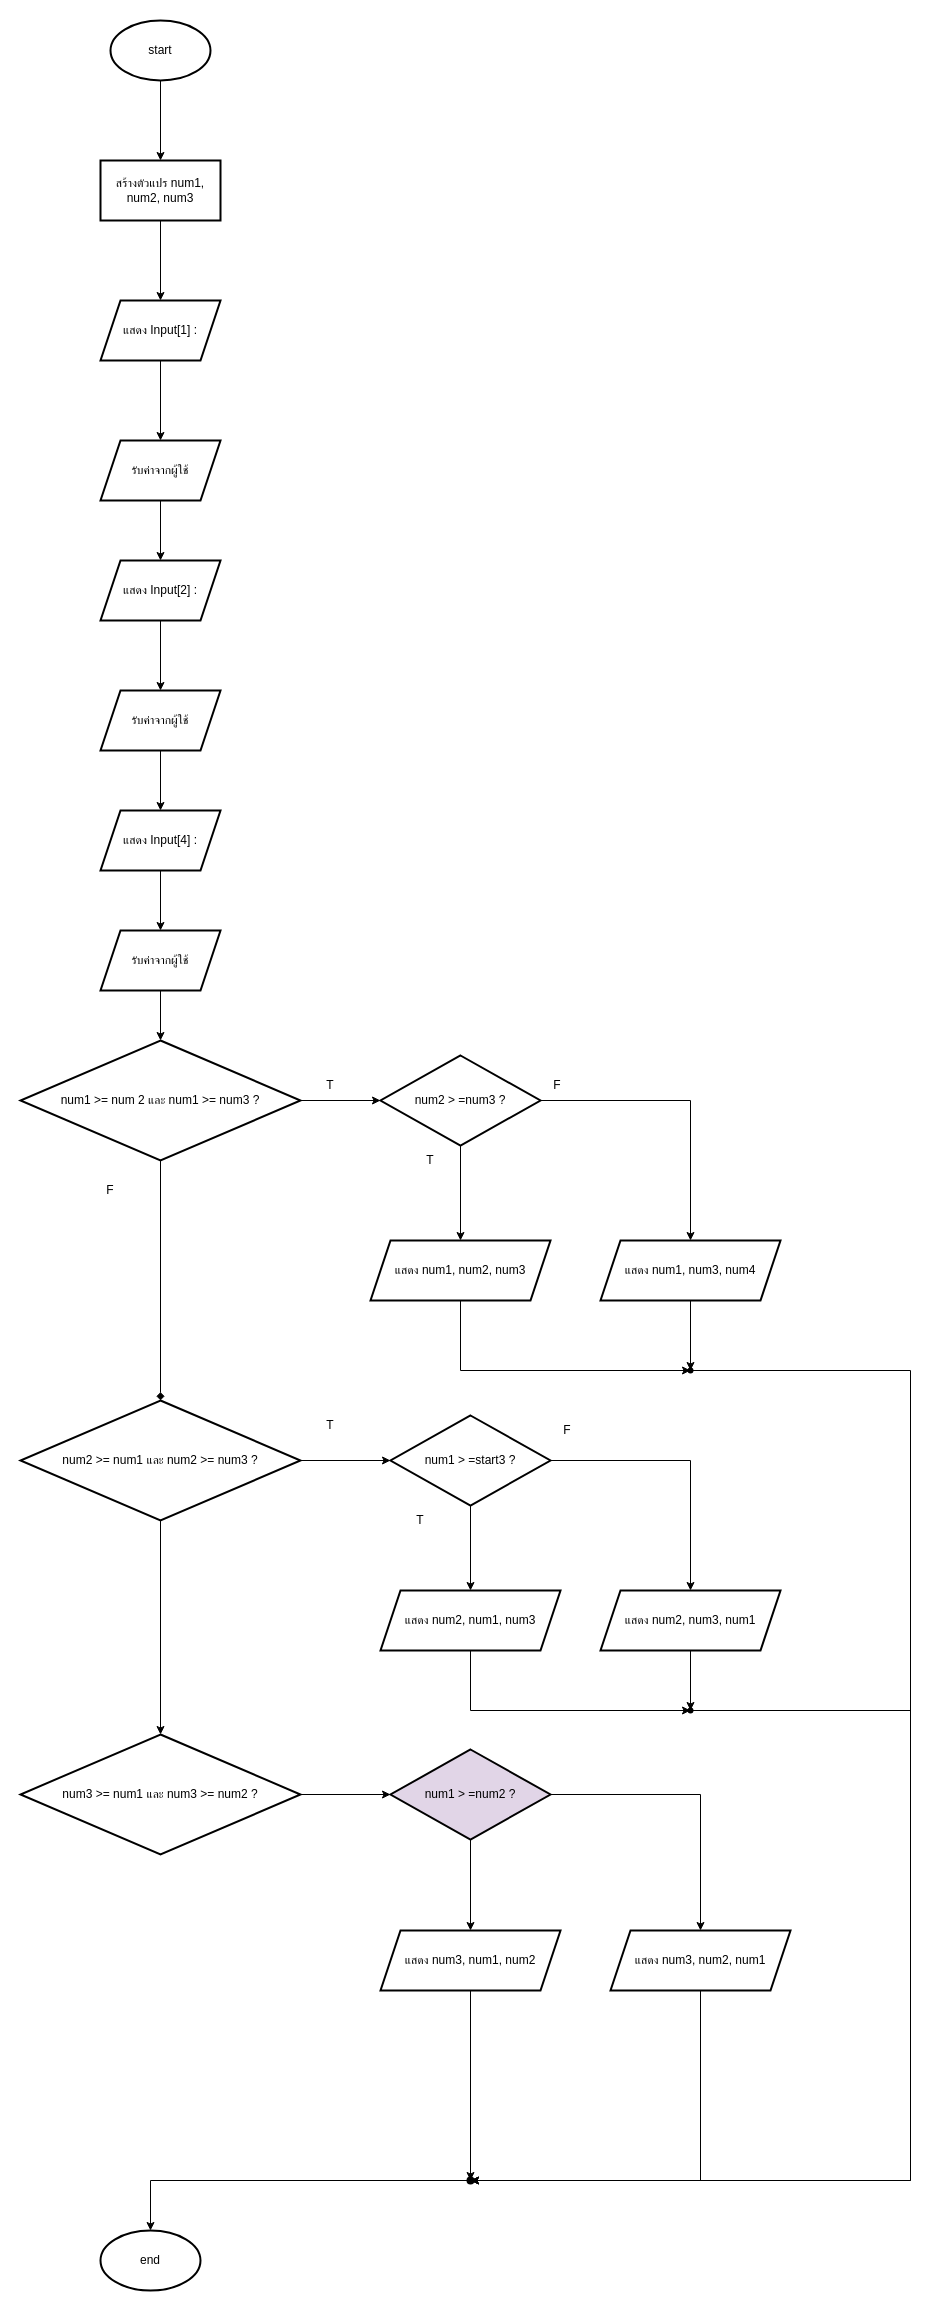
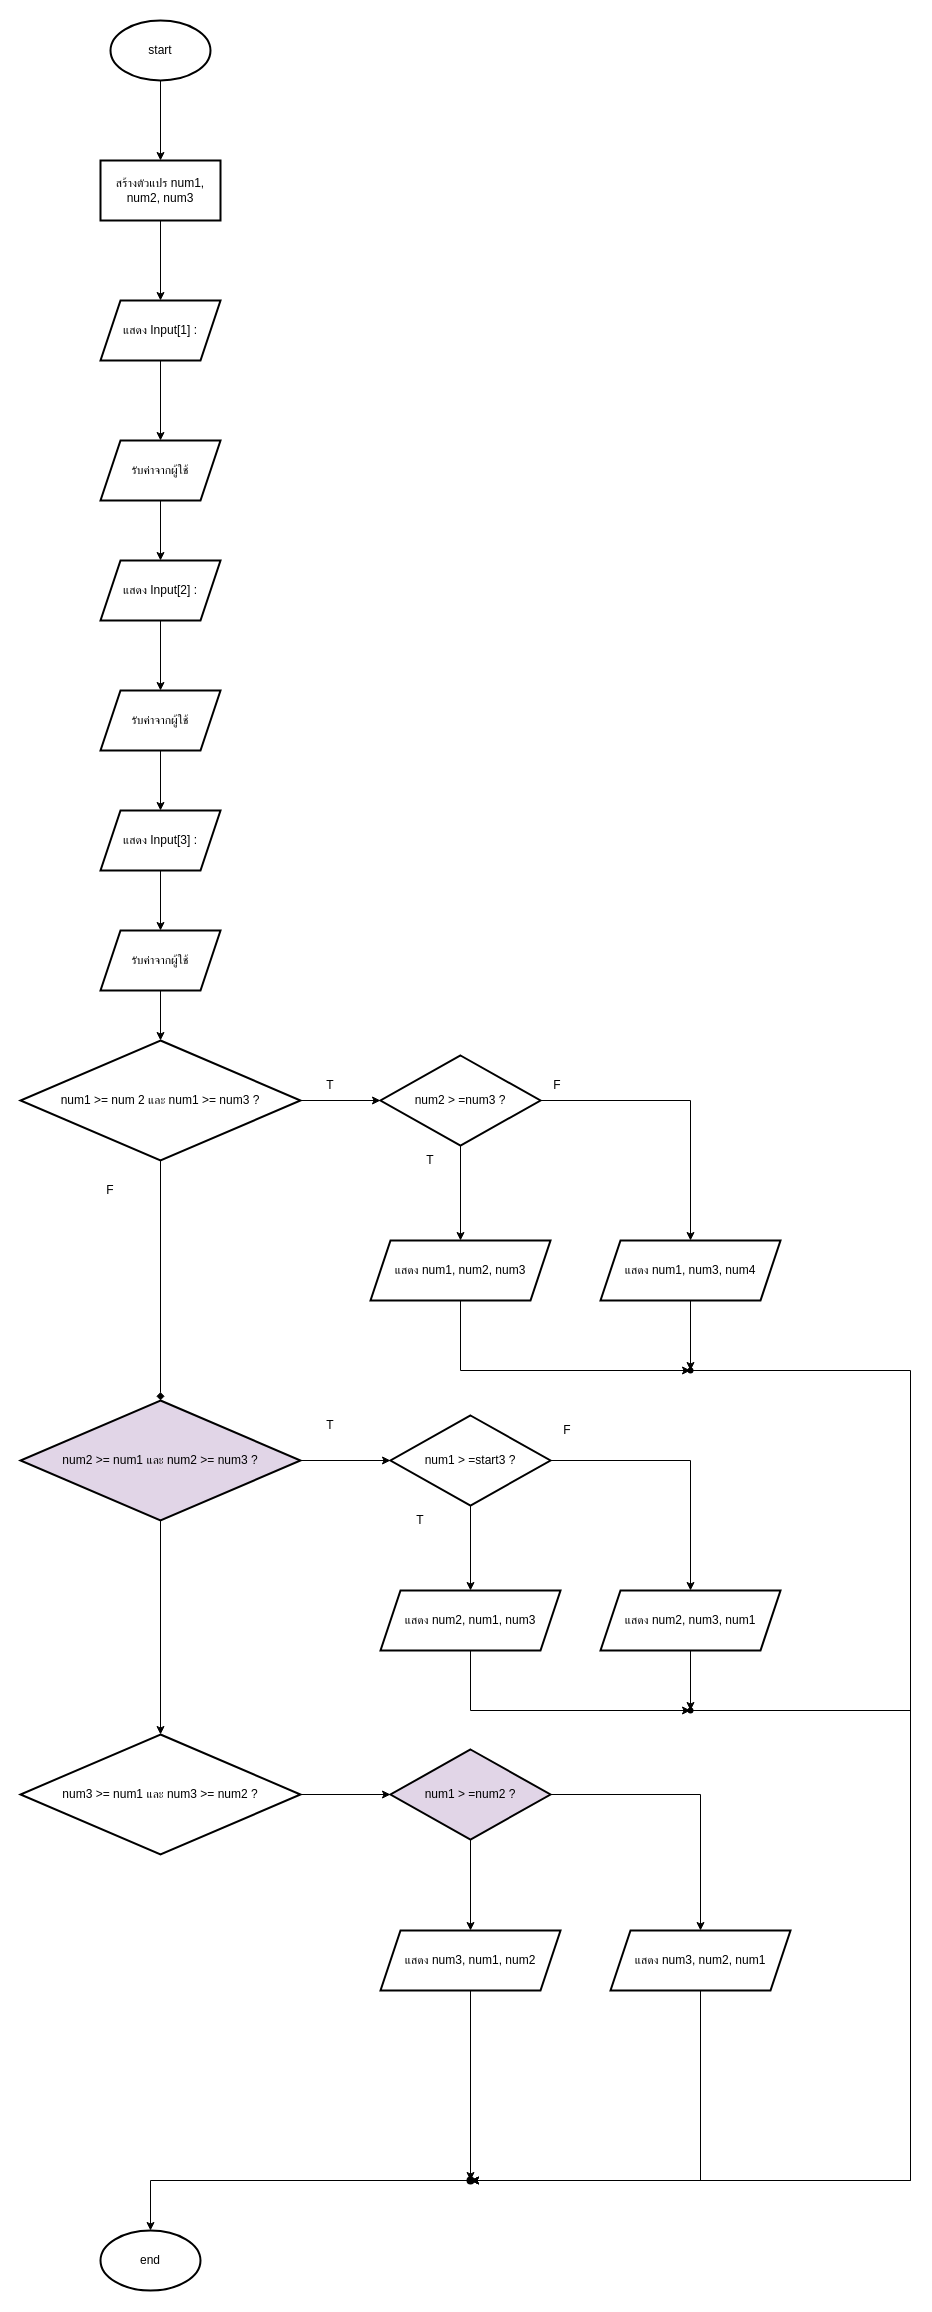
  <mxCell id="0" />
  <mxCell id="1" parent="0" />
  <mxCell id="2" value="" style="edgeStyle=orthogonalEdgeStyle;rounded=0;orthogonalLoop=1;jettySize=auto;html=1;" edge="1" parent="1" source="3" target="5"><mxGeometry relative="1" as="geometry" /></mxCell>
  <mxCell id="3" value="start" style="strokeWidth=2;html=1;shape=mxgraph.flowchart.start_1;whiteSpace=wrap;" vertex="1" parent="1"><mxGeometry x="110" y="20" width="100" height="60" as="geometry" /></mxCell>
  <mxCell id="4" value="" style="edgeStyle=orthogonalEdgeStyle;rounded=0;orthogonalLoop=1;jettySize=auto;html=1;" edge="1" parent="1" source="5" target="7"><mxGeometry relative="1" as="geometry" /></mxCell>
  <mxCell id="5" value="สร้างตัวแปร num1, num2, num3" style="whiteSpace=wrap;html=1;strokeWidth=2;" vertex="1" parent="1"><mxGeometry x="100" y="160" width="120" height="60" as="geometry" /></mxCell>
  <mxCell id="6" value="" style="edgeStyle=orthogonalEdgeStyle;rounded=0;orthogonalLoop=1;jettySize=auto;html=1;" edge="1" parent="1" source="7" target="9"><mxGeometry relative="1" as="geometry" /></mxCell>
  <mxCell id="7" value="แสดง Input[1] :" style="shape=parallelogram;perimeter=parallelogramPerimeter;whiteSpace=wrap;html=1;fixedSize=1;strokeWidth=2;" vertex="1" parent="1"><mxGeometry x="100" y="300" width="120" height="60" as="geometry" /></mxCell>
  <mxCell id="8" value="" style="edgeStyle=orthogonalEdgeStyle;rounded=0;orthogonalLoop=1;jettySize=auto;html=1;" edge="1" parent="1" source="9" target="11"><mxGeometry relative="1" as="geometry" /></mxCell>
  <mxCell id="9" value="รับค่าจากผู้ใช้" style="shape=parallelogram;perimeter=parallelogramPerimeter;whiteSpace=wrap;html=1;fixedSize=1;strokeWidth=2;" vertex="1" parent="1"><mxGeometry x="100" y="440" width="120" height="60" as="geometry" /></mxCell>
  <mxCell id="10" value="" style="edgeStyle=orthogonalEdgeStyle;rounded=0;orthogonalLoop=1;jettySize=auto;html=1;" edge="1" parent="1" source="11" target="13"><mxGeometry relative="1" as="geometry" /></mxCell>
  <mxCell id="11" value="แสดง Input[2] :" style="shape=parallelogram;perimeter=parallelogramPerimeter;whiteSpace=wrap;html=1;fixedSize=1;strokeWidth=2;" vertex="1" parent="1"><mxGeometry x="100" y="560" width="120" height="60" as="geometry" /></mxCell>
  <mxCell id="12" value="" style="edgeStyle=orthogonalEdgeStyle;rounded=0;orthogonalLoop=1;jettySize=auto;html=1;" edge="1" parent="1" source="13" target="15"><mxGeometry relative="1" as="geometry" /></mxCell>
  <mxCell id="13" value="รับค่าจากผู้ใช้" style="shape=parallelogram;perimeter=parallelogramPerimeter;whiteSpace=wrap;html=1;fixedSize=1;strokeWidth=2;" vertex="1" parent="1"><mxGeometry x="100" y="690" width="120" height="60" as="geometry" /></mxCell>
  <mxCell id="14" value="" style="edgeStyle=orthogonalEdgeStyle;rounded=0;orthogonalLoop=1;jettySize=auto;html=1;" edge="1" parent="1" source="15" target="17"><mxGeometry relative="1" as="geometry" /></mxCell>
- <mxCell id="15" value="แสดง Input[4] :" style="shape=parallelogram;perimeter=parallelogramPerimeter;whiteSpace=wrap;html=1;fixedSize=1;strokeWidth=2;" vertex="1" parent="1"><mxGeometry x="100" y="810" width="120" height="60" as="geometry" /></mxCell>
+ <mxCell id="15" value="แสดง Input[3] :" style="shape=parallelogram;perimeter=parallelogramPerimeter;whiteSpace=wrap;html=1;fixedSize=1;strokeWidth=2;" vertex="1" parent="1"><mxGeometry x="100" y="810" width="120" height="60" as="geometry" /></mxCell>
  <mxCell id="16" value="" style="edgeStyle=orthogonalEdgeStyle;rounded=0;orthogonalLoop=1;jettySize=auto;html=1;" edge="1" parent="1" source="17" target="20"><mxGeometry relative="1" as="geometry" /></mxCell>
  <mxCell id="17" value="รับค่าจากผู้ใช้" style="shape=parallelogram;perimeter=parallelogramPerimeter;whiteSpace=wrap;html=1;fixedSize=1;strokeWidth=2;" vertex="1" parent="1"><mxGeometry x="100" y="930" width="120" height="60" as="geometry" /></mxCell>
  <mxCell id="18" value="" style="edgeStyle=orthogonalEdgeStyle;rounded=0;orthogonalLoop=1;jettySize=auto;html=1;" edge="1" parent="1" source="20" target="23"><mxGeometry relative="1" as="geometry" /></mxCell>
  <mxCell id="19" value="" style="edgeStyle=orthogonalEdgeStyle;rounded=0;orthogonalLoop=1;jettySize=auto;html=1;endArrow=diamond;" edge="1" parent="1" source="20" target="32"><mxGeometry relative="1" as="geometry" /></mxCell>
  <mxCell id="20" value="num1 &amp;gt;= num 2 และ num1 &amp;gt;= num3 ?" style="rhombus;whiteSpace=wrap;html=1;strokeWidth=2;" vertex="1" parent="1"><mxGeometry x="20" y="1040" width="280" height="120" as="geometry" /></mxCell>
  <mxCell id="21" value="" style="edgeStyle=orthogonalEdgeStyle;rounded=0;orthogonalLoop=1;jettySize=auto;html=1;" edge="1" parent="1" source="23" target="24"><mxGeometry relative="1" as="geometry" /></mxCell>
  <mxCell id="22" value="" style="edgeStyle=orthogonalEdgeStyle;rounded=0;orthogonalLoop=1;jettySize=auto;html=1;" edge="1" parent="1" source="23" target="26"><mxGeometry relative="1" as="geometry" /></mxCell>
  <mxCell id="23" value="num2 &amp;gt; =num3 ?" style="rhombus;whiteSpace=wrap;html=1;strokeWidth=2;" vertex="1" parent="1"><mxGeometry x="380" y="1055" width="160" height="90" as="geometry" /></mxCell>
  <mxCell id="24" value="แสดง num1, num2, num3" style="shape=parallelogram;perimeter=parallelogramPerimeter;whiteSpace=wrap;html=1;fixedSize=1;strokeWidth=2;" vertex="1" parent="1"><mxGeometry x="370" y="1240" width="180" height="60" as="geometry" /></mxCell>
  <mxCell id="25" style="edgeStyle=orthogonalEdgeStyle;rounded=0;orthogonalLoop=1;jettySize=auto;html=1;exitDx=0;exitDy=0;" edge="1" parent="1" source="59" target="54"><mxGeometry relative="1" as="geometry"><Array as="points"><mxPoint x="690" y="1370" /><mxPoint x="910" y="1370" /><mxPoint x="910" y="2180" /></Array></mxGeometry></mxCell>
  <mxCell id="26" value="แสดง num1, num3, num4" style="shape=parallelogram;perimeter=parallelogramPerimeter;whiteSpace=wrap;html=1;fixedSize=1;strokeWidth=2;" vertex="1" parent="1"><mxGeometry x="600" y="1240" width="180" height="60" as="geometry" /></mxCell>
  <mxCell id="27" value="T" style="text;html=1;align=center;verticalAlign=middle;whiteSpace=wrap;rounded=0;" vertex="1" parent="1"><mxGeometry x="300" y="1070" width="60" height="30" as="geometry" /></mxCell>
  <mxCell id="28" value="T" style="text;html=1;align=center;verticalAlign=middle;whiteSpace=wrap;rounded=0;" vertex="1" parent="1"><mxGeometry x="400" y="1145" width="60" height="30" as="geometry" /></mxCell>
  <mxCell id="29" value="F" style="text;html=1;align=center;verticalAlign=middle;whiteSpace=wrap;rounded=0;" vertex="1" parent="1"><mxGeometry x="527" y="1070" width="60" height="30" as="geometry" /></mxCell>
  <mxCell id="30" value="" style="edgeStyle=orthogonalEdgeStyle;rounded=0;orthogonalLoop=1;jettySize=auto;html=1;" edge="1" parent="1" source="32" target="35"><mxGeometry relative="1" as="geometry" /></mxCell>
  <mxCell id="31" value="" style="edgeStyle=orthogonalEdgeStyle;rounded=0;orthogonalLoop=1;jettySize=auto;html=1;" edge="1" parent="1" source="32" target="44"><mxGeometry relative="1" as="geometry" /></mxCell>
- <mxCell id="32" value="num2 &amp;gt;= num1 และ num2 &amp;gt;= num3 ?" style="rhombus;whiteSpace=wrap;html=1;strokeWidth=2;" vertex="1" parent="1"><mxGeometry x="20" y="1400" width="280" height="120" as="geometry" /></mxCell>
+ <mxCell id="32" value="num2 &amp;gt;= num1 และ num2 &amp;gt;= num3 ?" style="rhombus;whiteSpace=wrap;html=1;strokeWidth=2;fillColor=#e1d5e7;" vertex="1" parent="1"><mxGeometry x="20" y="1400" width="280" height="120" as="geometry" /></mxCell>
  <mxCell id="33" value="" style="edgeStyle=orthogonalEdgeStyle;rounded=0;orthogonalLoop=1;jettySize=auto;html=1;" edge="1" parent="1" source="35" target="37"><mxGeometry relative="1" as="geometry" /></mxCell>
  <mxCell id="34" value="" style="edgeStyle=orthogonalEdgeStyle;rounded=0;orthogonalLoop=1;jettySize=auto;html=1;" edge="1" parent="1" source="35" target="38"><mxGeometry relative="1" as="geometry" /></mxCell>
  <mxCell id="35" value="num1 &amp;gt; =start3 ?" style="rhombus;whiteSpace=wrap;html=1;strokeWidth=2;" vertex="1" parent="1"><mxGeometry x="390" y="1415" width="160" height="90" as="geometry" /></mxCell>
  <mxCell id="36" style="edgeStyle=orthogonalEdgeStyle;rounded=0;orthogonalLoop=1;jettySize=auto;html=1;exitX=0.5;exitY=1;exitDx=0;exitDy=0;" edge="1" parent="1" source="37" target="57"><mxGeometry relative="1" as="geometry"><Array as="points"><mxPoint x="470" y="1710" /></Array></mxGeometry></mxCell>
  <mxCell id="37" value="แสดง num2, num1&lt;span style=&quot;color: rgba(0, 0, 0, 0); font-family: monospace; font-size: 0px; text-align: start; text-wrap-mode: nowrap;&quot;&gt;%3CmxGraphModel%3E%3Croot%3E%3CmxCell%20id%3D%220%22%2F%3E%3CmxCell%20id%3D%221%22%20parent%3D%220%22%2F%3E%3CmxCell%20id%3D%222%22%20value%3D%22%E0%B9%81%E0%B8%AA%E0%B8%94%E0%B8%87%20num1%2C%20num2%2C%20num3%22%20style%3D%22shape%3Dparallelogram%3Bperimeter%3DparallelogramPerimeter%3BwhiteSpace%3Dwrap%3Bhtml%3D1%3BfixedSize%3D1%3BstrokeWidth%3D2%3B%22%20vertex%3D%221%22%20parent%3D%221%22%3E%3CmxGeometry%20x%3D%22610%22%20y%3D%221260%22%20width%3D%22180%22%20height%3D%2260%22%20as%3D%22geometry%22%2F%3E%3C%2FmxCell%3E%3C%2Froot%3E%3C%2FmxGraphModel%3E&lt;/span&gt;, num3" style="shape=parallelogram;perimeter=parallelogramPerimeter;whiteSpace=wrap;html=1;fixedSize=1;strokeWidth=2;" vertex="1" parent="1"><mxGeometry x="380" y="1590" width="180" height="60" as="geometry" /></mxCell>
  <mxCell id="38" value="แสดง num2, num3, num1" style="shape=parallelogram;perimeter=parallelogramPerimeter;whiteSpace=wrap;html=1;fixedSize=1;strokeWidth=2;" vertex="1" parent="1"><mxGeometry x="600" y="1590" width="180" height="60" as="geometry" /></mxCell>
  <mxCell id="39" value="T" style="text;html=1;align=center;verticalAlign=middle;whiteSpace=wrap;rounded=0;" vertex="1" parent="1"><mxGeometry x="300" y="1410" width="60" height="30" as="geometry" /></mxCell>
  <mxCell id="40" value="T" style="text;html=1;align=center;verticalAlign=middle;whiteSpace=wrap;rounded=0;" vertex="1" parent="1"><mxGeometry x="390" y="1505" width="60" height="30" as="geometry" /></mxCell>
  <mxCell id="41" value="F" style="text;html=1;align=center;verticalAlign=middle;whiteSpace=wrap;rounded=0;" vertex="1" parent="1"><mxGeometry x="537" y="1415" width="60" height="30" as="geometry" /></mxCell>
  <mxCell id="42" value="F" style="text;html=1;align=center;verticalAlign=middle;whiteSpace=wrap;rounded=0;" vertex="1" parent="1"><mxGeometry x="80" y="1175" width="60" height="30" as="geometry" /></mxCell>
  <mxCell id="43" value="" style="edgeStyle=orthogonalEdgeStyle;rounded=0;orthogonalLoop=1;jettySize=auto;html=1;" edge="1" parent="1" source="44" target="47"><mxGeometry relative="1" as="geometry" /></mxCell>
  <mxCell id="44" value="num3 &amp;gt;= num1 และ num3 &amp;gt;= num2 ?" style="rhombus;whiteSpace=wrap;html=1;strokeWidth=2;" vertex="1" parent="1"><mxGeometry x="20" y="1734" width="280" height="120" as="geometry" /></mxCell>
  <mxCell id="45" value="" style="edgeStyle=orthogonalEdgeStyle;rounded=0;orthogonalLoop=1;jettySize=auto;html=1;" edge="1" parent="1" source="47" target="49"><mxGeometry relative="1" as="geometry" /></mxCell>
  <mxCell id="46" value="" style="edgeStyle=orthogonalEdgeStyle;rounded=0;orthogonalLoop=1;jettySize=auto;html=1;" edge="1" parent="1" source="47" target="51"><mxGeometry relative="1" as="geometry" /></mxCell>
  <mxCell id="47" value="num1 &amp;gt; =num2 ?" style="rhombus;whiteSpace=wrap;html=1;strokeWidth=2;fillColor=#e1d5e7;" vertex="1" parent="1"><mxGeometry x="390" y="1749" width="160" height="90" as="geometry" /></mxCell>
  <mxCell id="48" value="" style="edgeStyle=orthogonalEdgeStyle;rounded=0;orthogonalLoop=1;jettySize=auto;html=1;" edge="1" parent="1" source="54" target="52"><mxGeometry relative="1" as="geometry" /></mxCell>
  <mxCell id="49" value="แสดง num3, num1&lt;span style=&quot;color: rgba(0, 0, 0, 0); font-family: monospace; font-size: 0px; text-align: start; text-wrap-mode: nowrap;&quot;&gt;%3CmxGraphModel%3E%3Croot%3E%3CmxCell%20id%3D%220%22%2F%3E%3CmxCell%20id%3D%221%22%20parent%3D%220%22%2F%3E%3CmxCell%20id%3D%222%22%20value%3D%22%E0%B9%81%E0%B8%AA%E0%B8%94%E0%B8%87%20num1%2C%20num2%2C%20num3%22%20style%3D%22shape%3Dparallelogram%3Bperimeter%3DparallelogramPerimeter%3BwhiteSpace%3Dwrap%3Bhtml%3D1%3BfixedSize%3D1%3BstrokeWidth%3D2%3B%22%20vertex%3D%221%22%20parent%3D%221%22%3E%3CmxGeometry%20x%3D%22610%22%20y%3D%221260%22%20width%3D%22180%22%20height%3D%2260%22%20as%3D%22geometry%22%2F%3E%3C%2FmxCell%3E%3C%2Froot%3E%3C%2FmxGraphModel%3E&lt;/span&gt;, num2" style="shape=parallelogram;perimeter=parallelogramPerimeter;whiteSpace=wrap;html=1;fixedSize=1;strokeWidth=2;" vertex="1" parent="1"><mxGeometry x="380" y="1930" width="180" height="60" as="geometry" /></mxCell>
  <mxCell id="50" value="" style="edgeStyle=orthogonalEdgeStyle;rounded=0;orthogonalLoop=1;jettySize=auto;html=1;" edge="1" parent="1" source="51" target="54"><mxGeometry relative="1" as="geometry"><Array as="points"><mxPoint x="700" y="2180" /></Array></mxGeometry></mxCell>
  <mxCell id="51" value="แสดง num3, num2, num1" style="shape=parallelogram;perimeter=parallelogramPerimeter;whiteSpace=wrap;html=1;fixedSize=1;strokeWidth=2;" vertex="1" parent="1"><mxGeometry x="610" y="1930" width="180" height="60" as="geometry" /></mxCell>
  <mxCell id="52" value="end" style="strokeWidth=2;html=1;shape=mxgraph.flowchart.start_1;whiteSpace=wrap;" vertex="1" parent="1"><mxGeometry x="100" y="2230" width="100" height="60" as="geometry" /></mxCell>
  <mxCell id="53" value="" style="edgeStyle=orthogonalEdgeStyle;rounded=0;orthogonalLoop=1;jettySize=auto;html=1;" edge="1" parent="1" source="49" target="54"><mxGeometry relative="1" as="geometry"><mxPoint x="470" y="1990" as="sourcePoint" /><mxPoint x="470" y="2240" as="targetPoint" /><Array as="points"><mxPoint x="470" y="2180" /></Array></mxGeometry></mxCell>
  <mxCell id="54" value="" style="shape=waypoint;sketch=0;size=6;pointerEvents=1;points=[];fillColor=default;resizable=0;rotatable=0;perimeter=centerPerimeter;snapToPoint=1;strokeWidth=2;" vertex="1" parent="1"><mxGeometry x="460" y="2170" width="20" height="20" as="geometry" /></mxCell>
  <mxCell id="55" style="edgeStyle=orthogonalEdgeStyle;rounded=0;orthogonalLoop=1;jettySize=auto;html=1;exitDx=0;exitDy=0;entryX=1.079;entryY=0.579;entryDx=0;entryDy=0;entryPerimeter=0;" edge="1" parent="1" source="57" target="54"><mxGeometry relative="1" as="geometry"><Array as="points"><mxPoint x="690" y="1710" /><mxPoint x="910" y="1710" /><mxPoint x="910" y="2180" /></Array></mxGeometry></mxCell>
  <mxCell id="56" value="" style="edgeStyle=orthogonalEdgeStyle;rounded=0;orthogonalLoop=1;jettySize=auto;html=1;exitX=0.5;exitY=1;exitDx=0;exitDy=0;entryDx=0;entryDy=0;entryPerimeter=0;" edge="1" parent="1" source="38" target="57"><mxGeometry relative="1" as="geometry"><mxPoint x="690" y="1650" as="sourcePoint" /><mxPoint x="470" y="2180" as="targetPoint" /><Array as="points" /></mxGeometry></mxCell>
  <mxCell id="57" value="" style="shape=waypoint;sketch=0;fillStyle=solid;size=6;pointerEvents=1;points=[];fillColor=none;resizable=0;rotatable=0;perimeter=centerPerimeter;snapToPoint=1;" vertex="1" parent="1"><mxGeometry x="680" y="1700" width="20" height="20" as="geometry" /></mxCell>
  <mxCell id="58" value="" style="edgeStyle=orthogonalEdgeStyle;rounded=0;orthogonalLoop=1;jettySize=auto;html=1;exitX=0.5;exitY=1;exitDx=0;exitDy=0;" edge="1" parent="1" source="26" target="59"><mxGeometry relative="1" as="geometry"><mxPoint x="690" y="1300" as="sourcePoint" /><mxPoint x="470" y="2180" as="targetPoint" /><Array as="points" /></mxGeometry></mxCell>
  <mxCell id="59" value="" style="shape=waypoint;sketch=0;fillStyle=solid;size=6;pointerEvents=1;points=[];fillColor=none;resizable=0;rotatable=0;perimeter=centerPerimeter;snapToPoint=1;" vertex="1" parent="1"><mxGeometry x="680" y="1360" width="20" height="20" as="geometry" /></mxCell>
  <mxCell id="60" style="edgeStyle=orthogonalEdgeStyle;rounded=0;orthogonalLoop=1;jettySize=auto;html=1;exitX=0.5;exitY=1;exitDx=0;exitDy=0;entryX=0.579;entryY=0.793;entryDx=0;entryDy=0;entryPerimeter=0;" edge="1" parent="1" source="24" target="59"><mxGeometry relative="1" as="geometry"><Array as="points"><mxPoint x="460" y="1370" /></Array></mxGeometry></mxCell>
